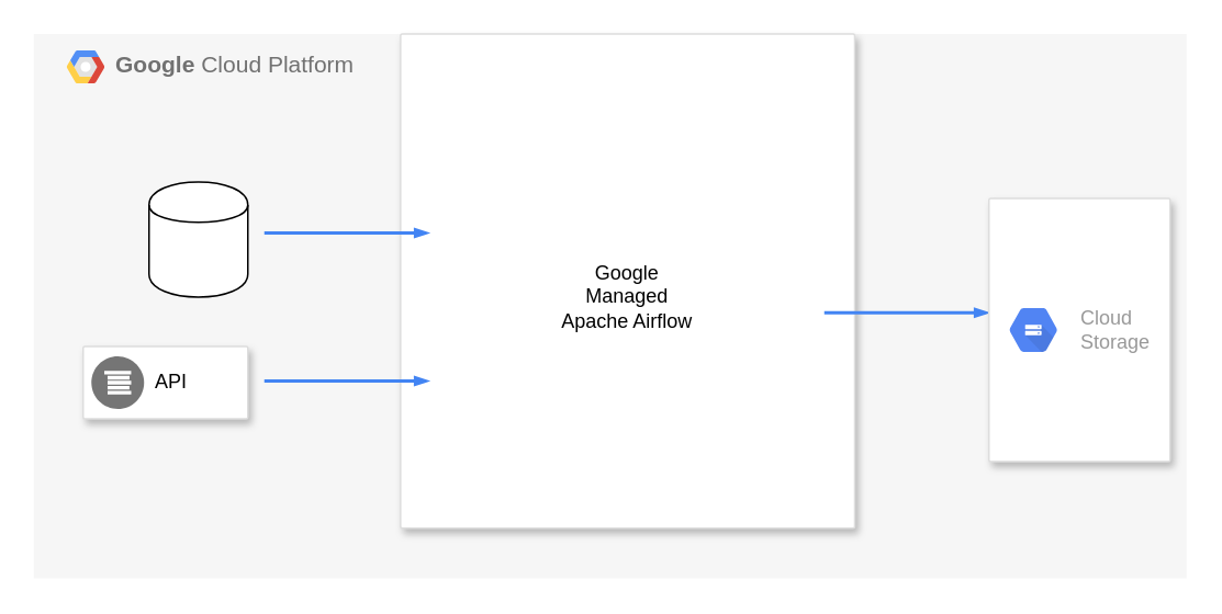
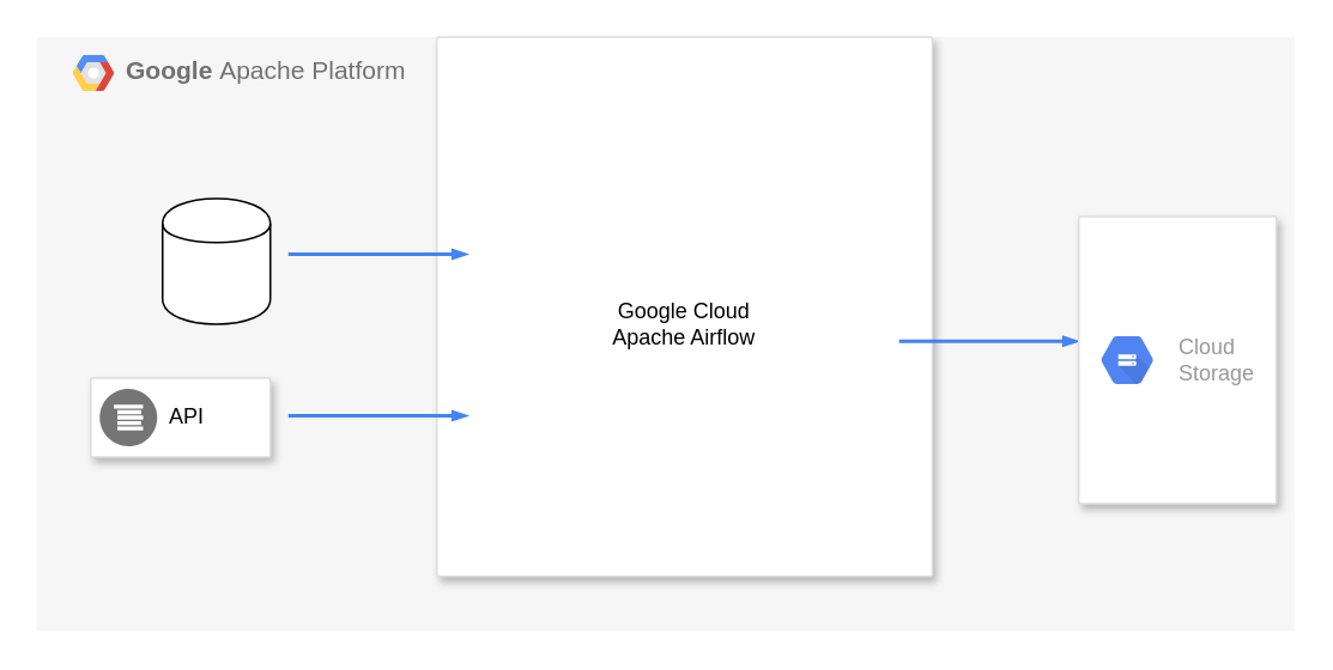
  <mxCell id="0" />
  <mxCell id="1" parent="0" />
- <mxCell id="2" value="&lt;b&gt;Google &lt;/b&gt;Cloud Platform" style="fillColor=#F6F6F6;strokeColor=none;shadow=0;gradientColor=none;fontSize=14;align=left;spacing=10;fontColor=#717171;9E9E9E;verticalAlign=top;spacingTop=-4;fontStyle=0;spacingLeft=40;html=1;" parent="1" vertex="1"><mxGeometry x="20" y="20" width="700" height="331" as="geometry" /></mxCell>
+ <mxCell id="2" value="&lt;b&gt;Google &lt;/b&gt;Apache Platform" style="fillColor=#F6F6F6;strokeColor=none;shadow=0;gradientColor=none;fontSize=14;align=left;spacing=10;fontColor=#717171;9E9E9E;verticalAlign=top;spacingTop=-4;fontStyle=0;spacingLeft=40;html=1;" parent="1" vertex="1"><mxGeometry x="20" y="20" width="700" height="331" as="geometry" /></mxCell>
  <mxCell id="3" value="" style="shape=mxgraph.gcp2.google_cloud_platform;fillColor=#F6F6F6;strokeColor=none;shadow=0;gradientColor=none;" parent="2" vertex="1"><mxGeometry width="23" height="20" relative="1" as="geometry"><mxPoint x="20" y="10" as="offset" /></mxGeometry></mxCell>
  <mxCell id="4" value="" style="strokeColor=#dddddd;shadow=1;strokeWidth=1;rounded=1;absoluteArcSize=1;arcSize=2;" vertex="1" parent="2"><mxGeometry x="222.727" width="275.758" height="300.5" as="geometry" /></mxCell>
  <mxCell id="5" value="" style="edgeStyle=orthogonalEdgeStyle;fontSize=12;html=1;endArrow=blockThin;endFill=1;rounded=0;strokeWidth=2;endSize=4;startSize=4;dashed=0;strokeColor=#4284F3;" edge="1" parent="4"><mxGeometry width="100" relative="1" as="geometry"><mxPoint x="257.273" y="169.5" as="sourcePoint" /><mxPoint x="357.273" y="169.5" as="targetPoint" /></mxGeometry></mxCell>
- <mxCell id="6" value="Google Managed Apache Airflow" style="text;html=1;strokeColor=none;fillColor=none;align=center;verticalAlign=middle;whiteSpace=wrap;rounded=0;" vertex="1" parent="4"><mxGeometry x="91.51" y="140" width="92.73" height="40.5" as="geometry" /></mxCell>
+ <mxCell id="6" value="Google Cloud Apache Airflow" style="text;html=1;strokeColor=none;fillColor=none;align=center;verticalAlign=middle;whiteSpace=wrap;rounded=0;" vertex="1" parent="4"><mxGeometry x="91.51" y="140" width="92.73" height="40.5" as="geometry" /></mxCell>
  <mxCell id="7" value="" style="strokeColor=#dddddd;shadow=1;strokeWidth=1;rounded=1;absoluteArcSize=1;arcSize=2;" vertex="1" parent="2"><mxGeometry x="580" y="100" width="110" height="160" as="geometry" /></mxCell>
  <mxCell id="8" value="Cloud&#10;Storage" style="sketch=0;dashed=0;connectable=0;html=1;fillColor=#5184F3;strokeColor=none;shape=mxgraph.gcp2.hexIcon;prIcon=cloud_storage;part=1;labelPosition=right;verticalLabelPosition=middle;align=left;verticalAlign=middle;spacingLeft=5;fontColor=#999999;fontSize=12;" vertex="1" parent="7"><mxGeometry y="0.5" width="44" height="39" relative="1" as="geometry"><mxPoint x="5" y="-19.5" as="offset" /></mxGeometry></mxCell>
  <mxCell id="9" value="" style="edgeStyle=orthogonalEdgeStyle;fontSize=12;html=1;endArrow=blockThin;endFill=1;rounded=0;strokeWidth=2;endSize=4;startSize=4;dashed=0;strokeColor=#4284F3;" edge="1" parent="2"><mxGeometry width="100" relative="1" as="geometry"><mxPoint x="140" y="121" as="sourcePoint" /><mxPoint x="240" y="121" as="targetPoint" /></mxGeometry></mxCell>
  <mxCell id="10" value="" style="edgeStyle=orthogonalEdgeStyle;fontSize=12;html=1;endArrow=blockThin;endFill=1;rounded=0;strokeWidth=2;endSize=4;startSize=4;dashed=0;strokeColor=#4284F3;" edge="1" parent="2"><mxGeometry width="100" relative="1" as="geometry"><mxPoint x="140" y="211" as="sourcePoint" /><mxPoint x="240" y="211" as="targetPoint" /></mxGeometry></mxCell>
  <mxCell id="11" value="" style="shape=cylinder;whiteSpace=wrap;html=1;boundedLbl=1;backgroundOutline=1;" vertex="1" parent="2"><mxGeometry x="70" y="90" width="60" height="70" as="geometry" /></mxCell>
  <mxCell id="12" value="" style="strokeColor=#dddddd;shadow=1;strokeWidth=1;rounded=1;absoluteArcSize=1;arcSize=2;" vertex="1" parent="2"><mxGeometry x="30" y="190" width="100" height="44" as="geometry" /></mxCell>
  <mxCell id="13" value="API" style="sketch=0;dashed=0;connectable=0;html=1;fillColor=#757575;strokeColor=none;shape=mxgraph.gcp2.logs_api;part=1;labelPosition=right;verticalLabelPosition=middle;align=left;verticalAlign=middle;spacingLeft=5;fontSize=12;" vertex="1" parent="12"><mxGeometry y="0.5" width="32" height="32" relative="1" as="geometry"><mxPoint x="5" y="-16" as="offset" /></mxGeometry></mxCell>
